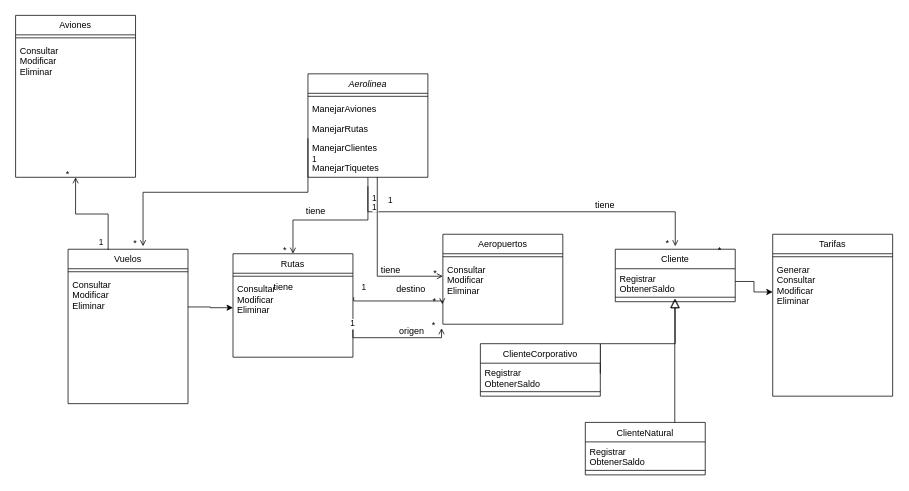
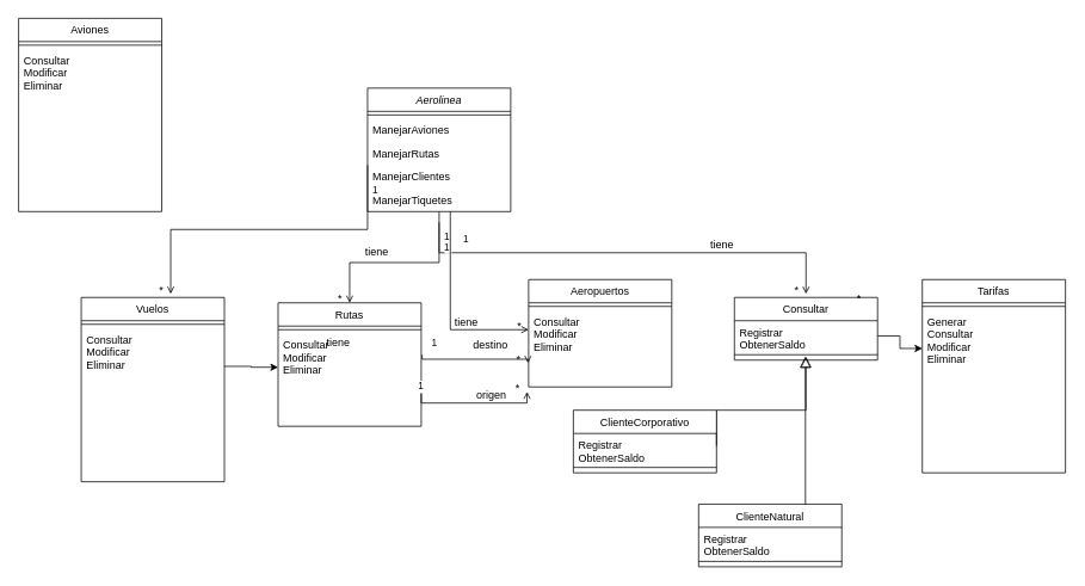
  <mxCell id="0" />
  <mxCell id="1" parent="0" />
  <mxCell id="2" value="Aerolinea" style="swimlane;fontStyle=2;align=center;verticalAlign=top;childLayout=stackLayout;horizontal=1;startSize=26;horizontalStack=0;resizeParent=1;resizeLast=0;collapsible=1;marginBottom=0;rounded=0;shadow=0;strokeWidth=1;" parent="1" vertex="1"><mxGeometry x="410" y="98" width="160" height="138" as="geometry"><mxRectangle x="230" y="140" width="160" height="26" as="alternateBounds" /></mxGeometry></mxCell>
  <mxCell id="3" value="" style="line;html=1;strokeWidth=1;align=left;verticalAlign=middle;spacingTop=-1;spacingLeft=3;spacingRight=3;rotatable=0;labelPosition=right;points=[];portConstraint=eastwest;" parent="2" vertex="1"><mxGeometry y="26" width="160" height="8" as="geometry" /></mxCell>
  <mxCell id="4" value="ManejarAviones" style="text;align=left;verticalAlign=top;spacingLeft=4;spacingRight=4;overflow=hidden;rotatable=0;points=[[0,0.5],[1,0.5]];portConstraint=eastwest;" vertex="1" parent="2"><mxGeometry y="34" width="160" height="26" as="geometry" /></mxCell>
  <mxCell id="5" value="ManejarRutas" style="text;align=left;verticalAlign=top;spacingLeft=4;spacingRight=4;overflow=hidden;rotatable=0;points=[[0,0.5],[1,0.5]];portConstraint=eastwest;" vertex="1" parent="2"><mxGeometry y="60" width="160" height="26" as="geometry" /></mxCell>
  <mxCell id="6" value="ManejarClientes" style="text;align=left;verticalAlign=top;spacingLeft=4;spacingRight=4;overflow=hidden;rotatable=0;points=[[0,0.5],[1,0.5]];portConstraint=eastwest;" vertex="1" parent="2"><mxGeometry y="86" width="160" height="26" as="geometry" /></mxCell>
  <mxCell id="7" value="ManejarTiquetes" style="text;align=left;verticalAlign=top;spacingLeft=4;spacingRight=4;overflow=hidden;rotatable=0;points=[[0,0.5],[1,0.5]];portConstraint=eastwest;" vertex="1" parent="2"><mxGeometry y="112" width="160" height="26" as="geometry" /></mxCell>
  <mxCell id="8" value="Rutas" style="swimlane;fontStyle=0;align=center;verticalAlign=top;childLayout=stackLayout;horizontal=1;startSize=26;horizontalStack=0;resizeParent=1;resizeLast=0;collapsible=1;marginBottom=0;rounded=0;shadow=0;strokeWidth=1;" parent="1" vertex="1"><mxGeometry x="310" y="338" width="160" height="138" as="geometry"><mxRectangle x="130" y="380" width="160" height="26" as="alternateBounds" /></mxGeometry></mxCell>
  <mxCell id="9" value="" style="line;html=1;strokeWidth=1;align=left;verticalAlign=middle;spacingTop=-1;spacingLeft=3;spacingRight=3;rotatable=0;labelPosition=right;points=[];portConstraint=eastwest;" parent="8" vertex="1"><mxGeometry y="26" width="160" height="8" as="geometry" /></mxCell>
  <mxCell id="10" value="Consultar&#10;Modificar&#10;Eliminar" style="text;align=left;verticalAlign=top;spacingLeft=4;spacingRight=4;overflow=hidden;rotatable=0;points=[[0,0.5],[1,0.5]];portConstraint=eastwest;" parent="8" vertex="1"><mxGeometry y="34" width="160" height="76" as="geometry" /></mxCell>
- <mxCell id="11" value="Cliente" style="swimlane;fontStyle=0;align=center;verticalAlign=top;childLayout=stackLayout;horizontal=1;startSize=26;horizontalStack=0;resizeParent=1;resizeLast=0;collapsible=1;marginBottom=0;rounded=0;shadow=0;strokeWidth=1;" parent="1" vertex="1"><mxGeometry x="820" y="332" width="160" height="70" as="geometry"><mxRectangle x="340" y="380" width="170" height="26" as="alternateBounds" /></mxGeometry></mxCell>
+ <mxCell id="11" value="Consultar" style="swimlane;fontStyle=0;align=center;verticalAlign=top;childLayout=stackLayout;horizontal=1;startSize=26;horizontalStack=0;resizeParent=1;resizeLast=0;collapsible=1;marginBottom=0;rounded=0;shadow=0;strokeWidth=1;" parent="1" vertex="1"><mxGeometry x="820" y="332" width="160" height="70" as="geometry"><mxRectangle x="340" y="380" width="170" height="26" as="alternateBounds" /></mxGeometry></mxCell>
  <mxCell id="12" value="Registrar&#10;ObtenerSaldo" style="text;align=left;verticalAlign=top;spacingLeft=4;spacingRight=4;overflow=hidden;rotatable=0;points=[[0,0.5],[1,0.5]];portConstraint=eastwest;" parent="11" vertex="1"><mxGeometry y="26" width="160" height="34" as="geometry" /></mxCell>
  <mxCell id="13" value="" style="line;html=1;strokeWidth=1;align=left;verticalAlign=middle;spacingTop=-1;spacingLeft=3;spacingRight=3;rotatable=0;labelPosition=right;points=[];portConstraint=eastwest;" parent="11" vertex="1"><mxGeometry y="60" width="160" height="8" as="geometry" /></mxCell>
  <mxCell id="14" value="Aviones" style="swimlane;fontStyle=0;align=center;verticalAlign=top;childLayout=stackLayout;horizontal=1;startSize=26;horizontalStack=0;resizeParent=1;resizeLast=0;collapsible=1;marginBottom=0;rounded=0;shadow=0;strokeWidth=1;" parent="1" vertex="1"><mxGeometry x="20" y="20" width="160" height="216" as="geometry"><mxRectangle x="550" y="140" width="160" height="26" as="alternateBounds" /></mxGeometry></mxCell>
  <mxCell id="15" value="" style="line;html=1;strokeWidth=1;align=left;verticalAlign=middle;spacingTop=-1;spacingLeft=3;spacingRight=3;rotatable=0;labelPosition=right;points=[];portConstraint=eastwest;" parent="14" vertex="1"><mxGeometry y="26" width="160" height="8" as="geometry" /></mxCell>
  <mxCell id="16" value="Consultar&#10;Modificar&#10;Eliminar" style="text;align=left;verticalAlign=top;spacingLeft=4;spacingRight=4;overflow=hidden;rotatable=0;points=[[0,0.5],[1,0.5]];portConstraint=eastwest;" parent="14" vertex="1"><mxGeometry y="34" width="160" height="86" as="geometry" /></mxCell>
  <mxCell id="17" value="1" style="endArrow=open;shadow=0;strokeWidth=1;rounded=0;curved=0;endFill=1;edgeStyle=elbowEdgeStyle;elbow=vertical;" edge="1" parent="1" source="7"><mxGeometry x="-0.844" y="9" relative="1" as="geometry"><mxPoint x="580" y="177" as="sourcePoint" /><mxPoint x="900" y="328" as="targetPoint" /><mxPoint as="offset" /></mxGeometry></mxCell>
  <mxCell id="18" value="*" style="resizable=0;align=right;verticalAlign=bottom;labelBackgroundColor=none;fontSize=12;" connectable="0" vertex="1" parent="17"><mxGeometry x="1" relative="1" as="geometry"><mxPoint x="-7" y="4" as="offset" /></mxGeometry></mxCell>
  <mxCell id="19" value="tiene" style="text;html=1;resizable=0;points=[];;align=center;verticalAlign=middle;labelBackgroundColor=none;rounded=0;shadow=0;strokeWidth=1;fontSize=12;" vertex="1" connectable="0" parent="17"><mxGeometry x="0.5" y="49" relative="1" as="geometry"><mxPoint x="-16" y="40" as="offset" /></mxGeometry></mxCell>
  <mxCell id="20" value="" style="endArrow=block;endSize=10;endFill=0;shadow=0;strokeWidth=1;rounded=0;curved=0;edgeStyle=elbowEdgeStyle;elbow=vertical;exitX=0.746;exitY=0.071;exitDx=0;exitDy=0;exitPerimeter=0;" edge="1" parent="1" source="25"><mxGeometry width="160" relative="1" as="geometry"><mxPoint x="899.29" y="554" as="sourcePoint" /><mxPoint x="899.29" y="398" as="targetPoint" /><Array as="points"><mxPoint x="1089.29" y="458" /></Array></mxGeometry></mxCell>
  <mxCell id="21" value="" style="endArrow=block;endSize=10;endFill=0;shadow=0;strokeWidth=1;rounded=0;curved=0;edgeStyle=elbowEdgeStyle;elbow=vertical;" edge="1" parent="1"><mxGeometry width="160" relative="1" as="geometry"><mxPoint x="800" y="498" as="sourcePoint" /><mxPoint x="900" y="398" as="targetPoint" /><Array as="points"><mxPoint x="840" y="458" /></Array></mxGeometry></mxCell>
  <mxCell id="22" value="ClienteCorporativo" style="swimlane;fontStyle=0;align=center;verticalAlign=top;childLayout=stackLayout;horizontal=1;startSize=26;horizontalStack=0;resizeParent=1;resizeLast=0;collapsible=1;marginBottom=0;rounded=0;shadow=0;strokeWidth=1;" vertex="1" parent="1"><mxGeometry x="640" y="458" width="160" height="70" as="geometry"><mxRectangle x="340" y="380" width="170" height="26" as="alternateBounds" /></mxGeometry></mxCell>
  <mxCell id="23" value="Registrar&#10;ObtenerSaldo" style="text;align=left;verticalAlign=top;spacingLeft=4;spacingRight=4;overflow=hidden;rotatable=0;points=[[0,0.5],[1,0.5]];portConstraint=eastwest;" vertex="1" parent="22"><mxGeometry y="26" width="160" height="34" as="geometry" /></mxCell>
  <mxCell id="24" value="" style="line;html=1;strokeWidth=1;align=left;verticalAlign=middle;spacingTop=-1;spacingLeft=3;spacingRight=3;rotatable=0;labelPosition=right;points=[];portConstraint=eastwest;" vertex="1" parent="22"><mxGeometry y="60" width="160" height="8" as="geometry" /></mxCell>
  <mxCell id="25" value="ClienteNatural" style="swimlane;fontStyle=0;align=center;verticalAlign=top;childLayout=stackLayout;horizontal=1;startSize=26;horizontalStack=0;resizeParent=1;resizeLast=0;collapsible=1;marginBottom=0;rounded=0;shadow=0;strokeWidth=1;" vertex="1" parent="1"><mxGeometry x="780" y="563" width="160" height="70" as="geometry"><mxRectangle x="340" y="380" width="170" height="26" as="alternateBounds" /></mxGeometry></mxCell>
  <mxCell id="26" value="Registrar&#10;ObtenerSaldo" style="text;align=left;verticalAlign=top;spacingLeft=4;spacingRight=4;overflow=hidden;rotatable=0;points=[[0,0.5],[1,0.5]];portConstraint=eastwest;" vertex="1" parent="25"><mxGeometry y="26" width="160" height="34" as="geometry" /></mxCell>
  <mxCell id="27" value="" style="line;html=1;strokeWidth=1;align=left;verticalAlign=middle;spacingTop=-1;spacingLeft=3;spacingRight=3;rotatable=0;labelPosition=right;points=[];portConstraint=eastwest;" vertex="1" parent="25"><mxGeometry y="60" width="160" height="8" as="geometry" /></mxCell>
  <mxCell id="28" value="Tarifas" style="swimlane;fontStyle=0;align=center;verticalAlign=top;childLayout=stackLayout;horizontal=1;startSize=26;horizontalStack=0;resizeParent=1;resizeLast=0;collapsible=1;marginBottom=0;rounded=0;shadow=0;strokeWidth=1;" vertex="1" parent="1"><mxGeometry x="1030" y="312" width="160" height="216" as="geometry"><mxRectangle x="550" y="140" width="160" height="26" as="alternateBounds" /></mxGeometry></mxCell>
  <mxCell id="29" value="" style="line;html=1;strokeWidth=1;align=left;verticalAlign=middle;spacingTop=-1;spacingLeft=3;spacingRight=3;rotatable=0;labelPosition=right;points=[];portConstraint=eastwest;" vertex="1" parent="28"><mxGeometry y="26" width="160" height="8" as="geometry" /></mxCell>
  <mxCell id="30" value="Generar&#10;Consultar&#10;Modificar&#10;Eliminar" style="text;align=left;verticalAlign=top;spacingLeft=4;spacingRight=4;overflow=hidden;rotatable=0;points=[[0,0.5],[1,0.5]];portConstraint=eastwest;" vertex="1" parent="28"><mxGeometry y="34" width="160" height="86" as="geometry" /></mxCell>
  <mxCell id="31" value="1" style="endArrow=open;shadow=0;strokeWidth=1;rounded=0;curved=0;endFill=1;edgeStyle=elbowEdgeStyle;elbow=vertical;entryX=0.5;entryY=0;entryDx=0;entryDy=0;" edge="1" parent="1" target="8"><mxGeometry x="-0.844" y="9" relative="1" as="geometry"><mxPoint x="490" y="248" as="sourcePoint" /><mxPoint x="970" y="338" as="targetPoint" /><mxPoint as="offset" /></mxGeometry></mxCell>
  <mxCell id="32" value="*" style="resizable=0;align=right;verticalAlign=bottom;labelBackgroundColor=none;fontSize=12;" connectable="0" vertex="1" parent="31"><mxGeometry x="1" relative="1" as="geometry"><mxPoint x="-7" y="4" as="offset" /></mxGeometry></mxCell>
  <mxCell id="33" value="tiene" style="text;html=1;resizable=0;points=[];;align=center;verticalAlign=middle;labelBackgroundColor=none;rounded=0;shadow=0;strokeWidth=1;fontSize=12;" vertex="1" connectable="0" parent="31"><mxGeometry x="0.5" y="49" relative="1" as="geometry"><mxPoint x="-16" y="40" as="offset" /></mxGeometry></mxCell>
  <mxCell id="34" value="tiene" style="text;html=1;resizable=0;points=[];;align=center;verticalAlign=middle;labelBackgroundColor=none;rounded=0;shadow=0;strokeWidth=1;fontSize=12;" vertex="1" connectable="0" parent="1"><mxGeometry x="600" y="287.998" as="geometry"><mxPoint x="-181" y="-6" as="offset" /></mxGeometry></mxCell>
  <mxCell id="35" value="*" style="resizable=0;align=right;verticalAlign=bottom;labelBackgroundColor=none;fontSize=12;" connectable="0" vertex="1" parent="1"><mxGeometry x="963" y="342.059" as="geometry" /></mxCell>
  <mxCell id="36" value="Aeropuertos" style="swimlane;fontStyle=0;align=center;verticalAlign=top;childLayout=stackLayout;horizontal=1;startSize=26;horizontalStack=0;resizeParent=1;resizeLast=0;collapsible=1;marginBottom=0;rounded=0;shadow=0;strokeWidth=1;" vertex="1" parent="1"><mxGeometry x="590" y="312" width="160" height="120" as="geometry"><mxRectangle x="550" y="140" width="160" height="26" as="alternateBounds" /></mxGeometry></mxCell>
  <mxCell id="37" value="" style="line;html=1;strokeWidth=1;align=left;verticalAlign=middle;spacingTop=-1;spacingLeft=3;spacingRight=3;rotatable=0;labelPosition=right;points=[];portConstraint=eastwest;" vertex="1" parent="36"><mxGeometry y="26" width="160" height="8" as="geometry" /></mxCell>
  <mxCell id="38" value="Consultar&#10;Modificar&#10;Eliminar" style="text;align=left;verticalAlign=top;spacingLeft=4;spacingRight=4;overflow=hidden;rotatable=0;points=[[0,0.5],[1,0.5]];portConstraint=eastwest;" vertex="1" parent="36"><mxGeometry y="34" width="160" height="86" as="geometry" /></mxCell>
  <mxCell id="39" value="1" style="endArrow=open;shadow=0;strokeWidth=1;rounded=0;curved=0;endFill=1;edgeStyle=elbowEdgeStyle;elbow=vertical;exitX=0.578;exitY=0.993;exitDx=0;exitDy=0;exitPerimeter=0;" edge="1" parent="1" source="7" target="38"><mxGeometry x="-0.707" y="18" relative="1" as="geometry"><mxPoint x="500" y="248" as="sourcePoint" /><mxPoint x="570" y="388" as="targetPoint" /><mxPoint y="-1" as="offset" /><Array as="points"><mxPoint x="540" y="368" /></Array></mxGeometry></mxCell>
  <mxCell id="40" value="*" style="resizable=0;align=right;verticalAlign=bottom;labelBackgroundColor=none;fontSize=12;" connectable="0" vertex="1" parent="39"><mxGeometry x="1" relative="1" as="geometry"><mxPoint x="-7" y="4" as="offset" /></mxGeometry></mxCell>
  <mxCell id="41" value="tiene" style="text;html=1;resizable=0;points=[];;align=center;verticalAlign=middle;labelBackgroundColor=none;rounded=0;shadow=0;strokeWidth=1;fontSize=12;" vertex="1" connectable="0" parent="39"><mxGeometry x="0.5" y="49" relative="1" as="geometry"><mxPoint x="-16" y="40" as="offset" /></mxGeometry></mxCell>
  <mxCell id="42" value="Vuelos" style="swimlane;fontStyle=0;align=center;verticalAlign=top;childLayout=stackLayout;horizontal=1;startSize=26;horizontalStack=0;resizeParent=1;resizeLast=0;collapsible=1;marginBottom=0;rounded=0;shadow=0;strokeWidth=1;" vertex="1" parent="1"><mxGeometry x="90" y="332" width="160" height="206" as="geometry"><mxRectangle x="550" y="140" width="160" height="26" as="alternateBounds" /></mxGeometry></mxCell>
  <mxCell id="43" value="" style="line;html=1;strokeWidth=1;align=left;verticalAlign=middle;spacingTop=-1;spacingLeft=3;spacingRight=3;rotatable=0;labelPosition=right;points=[];portConstraint=eastwest;" vertex="1" parent="42"><mxGeometry y="26" width="160" height="8" as="geometry" /></mxCell>
  <mxCell id="44" value="Consultar&#10;Modificar&#10;Eliminar" style="text;align=left;verticalAlign=top;spacingLeft=4;spacingRight=4;overflow=hidden;rotatable=0;points=[[0,0.5],[1,0.5]];portConstraint=eastwest;" vertex="1" parent="42"><mxGeometry y="34" width="160" height="86" as="geometry" /></mxCell>
  <mxCell id="45" value="1" style="endArrow=open;shadow=0;strokeWidth=1;rounded=0;curved=0;endFill=1;edgeStyle=elbowEdgeStyle;elbow=vertical;exitX=1;exitY=0.5;exitDx=0;exitDy=0;" edge="1" parent="1"><mxGeometry x="-0.844" y="9" relative="1" as="geometry"><mxPoint x="410" y="184" as="sourcePoint" /><mxPoint y="328" as="targetPoint" x="190" /><mxPoint as="offset" /></mxGeometry></mxCell>
  <mxCell id="46" value="*" style="resizable=0;align=right;verticalAlign=bottom;labelBackgroundColor=none;fontSize=12;" connectable="0" vertex="1" parent="45"><mxGeometry x="1" relative="1" as="geometry"><mxPoint x="-7" y="4" as="offset" /></mxGeometry></mxCell>
  <mxCell id="47" value="" style="edgeStyle=orthogonalEdgeStyle;rounded=0;orthogonalLoop=1;jettySize=auto;html=1;" edge="1" parent="1" source="44" target="10"><mxGeometry relative="1" as="geometry" /></mxCell>
- <mxCell id="48" value="1" style="endArrow=open;shadow=0;strokeWidth=1;rounded=0;curved=0;endFill=1;edgeStyle=elbowEdgeStyle;elbow=vertical;exitX=0.334;exitY=0.005;exitDx=0;exitDy=0;entryX=0.5;entryY=1;entryDx=0;entryDy=0;exitPerimeter=0;" edge="1" parent="1" source="42" target="14"><mxGeometry x="-0.844" y="9" relative="1" as="geometry"><mxPoint x="420" y="194" as="sourcePoint" /><mxPoint x="200" y="338" as="targetPoint" /><mxPoint as="offset" /></mxGeometry></mxCell>
- <mxCell id="49" value="*" style="resizable=0;align=right;verticalAlign=bottom;labelBackgroundColor=none;fontSize=12;" connectable="0" vertex="1" parent="48"><mxGeometry x="1" relative="1" as="geometry"><mxPoint x="-7" y="4" as="offset" /></mxGeometry></mxCell>
  <mxCell id="50" value="1" style="endArrow=open;shadow=0;strokeWidth=1;rounded=0;curved=0;endFill=1;edgeStyle=elbowEdgeStyle;elbow=vertical;exitX=0.578;exitY=0.993;exitDx=0;exitDy=0;exitPerimeter=0;entryX=-0.011;entryY=0.69;entryDx=0;entryDy=0;entryPerimeter=0;" edge="1" parent="1"><mxGeometry x="-0.707" y="18" relative="1" as="geometry"><mxPoint x="471" y="396" as="sourcePoint" /><mxPoint x="589.24" y="405.34" as="targetPoint" /><mxPoint y="-1" as="offset" /><Array as="points" /></mxGeometry></mxCell>
  <mxCell id="51" value="*" style="resizable=0;align=right;verticalAlign=bottom;labelBackgroundColor=none;fontSize=12;" connectable="0" vertex="1" parent="50"><mxGeometry x="1" relative="1" as="geometry"><mxPoint x="-7" y="4" as="offset" /></mxGeometry></mxCell>
  <mxCell id="52" value="destino&lt;div&gt;&lt;span style=&quot;color: rgba(0, 0, 0, 0); font-family: monospace; font-size: 0px; text-align: start;&quot;&gt;%3CmxGraphModel%3E%3Croot%3E%3CmxCell%20id%3D%220%22%2F%3E%3CmxCell%20id%3D%221%22%20parent%3D%220%22%2F%3E%3CmxCell%20id%3D%222%22%20value%3D%221%22%20style%3D%22endArrow%3Dopen%3Bshadow%3D0%3BstrokeWidth%3D1%3Brounded%3D0%3Bcurved%3D0%3BendFill%3D1%3BedgeStyle%3DelbowEdgeStyle%3Belbow%3Dvertical%3BexitX%3D0.578%3BexitY%3D0.993%3BexitDx%3D0%3BexitDy%3D0%3BexitPerimeter%3D0%3B%22%20edge%3D%221%22%20parent%3D%221%22%3E%3CmxGeometry%20x%3D%22-0.707%22%20y%3D%2218%22%20relative%3D%221%22%20as%3D%22geometry%22%3E%3CmxPoint%20x%3D%22312%22%20y%3D%22258%22%20as%3D%22sourcePoint%22%2F%3E%3CmxPoint%20x%3D%22400%22%20y%3D%22390%22%20as%3D%22targetPoint%22%2F%3E%3CmxPoint%20y%3D%22-1%22%20as%3D%22offset%22%2F%3E%3CArray%20as%3D%22points%22%3E%3CmxPoint%20x%3D%22350%22%20y%3D%22390%22%2F%3E%3C%2FArray%3E%3C%2FmxGeometry%3E%3C%2FmxCell%3E%3CmxCell%20id%3D%223%22%20value%3D%22*%22%20style%3D%22resizable%3D0%3Balign%3Dright%3BverticalAlign%3Dbottom%3BlabelBackgroundColor%3Dnone%3BfontSize%3D12%3B%22%20connectable%3D%220%22%20vertex%3D%221%22%20parent%3D%222%22%3E%3CmxGeometry%20x%3D%221%22%20relative%3D%221%22%20as%3D%22geometry%22%3E%3CmxPoint%20x%3D%22-7%22%20y%3D%224%22%20as%3D%22offset%22%2F%3E%3C%2FmxGeometry%3E%3C%2FmxCell%3E%3CmxCell%20id%3D%224%22%20value%3D%22tiene%22%20style%3D%22text%3Bhtml%3D1%3Bresizable%3D0%3Bpoints%3D%5B%5D%3B%3Balign%3Dcenter%3BverticalAlign%3Dmiddle%3BlabelBackgroundColor%3Dnone%3Brounded%3D0%3Bshadow%3D0%3BstrokeWidth%3D1%3BfontSize%3D12%3B%22%20vertex%3D%221%22%20connectable%3D%220%22%20parent%3D%222%22%3E%3CmxGeometry%20x%3D%220.5%22%20y%3D%2249%22%20relative%3D%221%22%20as%3D%22geometry%22%3E%3CmxPoint%20x%3D%22-16%22%20y%3D%2240%22%20as%3D%22offset%22%2F%3E%3C%2FmxGeometry%3E%3C%2FmxCell%3E%3C%2Froot%3E%3C%2FmxGraphModel%3E&lt;/span&gt;&lt;br&gt;&lt;/div&gt;" style="text;html=1;resizable=0;points=[];;align=center;verticalAlign=middle;labelBackgroundColor=none;rounded=0;shadow=0;strokeWidth=1;fontSize=12;" vertex="1" connectable="0" parent="50"><mxGeometry x="0.5" y="49" relative="1" as="geometry"><mxPoint x="-16" y="40" as="offset" /></mxGeometry></mxCell>
  <mxCell id="53" value="1" style="endArrow=open;shadow=0;strokeWidth=1;rounded=0;curved=0;endFill=1;edgeStyle=elbowEdgeStyle;elbow=vertical;exitX=0.578;exitY=0.993;exitDx=0;exitDy=0;exitPerimeter=0;entryX=-0.011;entryY=0.69;entryDx=0;entryDy=0;entryPerimeter=0;" edge="1" parent="1"><mxGeometry x="-0.707" y="18" relative="1" as="geometry"><mxPoint x="470" y="428" as="sourcePoint" /><mxPoint x="588.24" y="437.34" as="targetPoint" /><mxPoint y="-1" as="offset" /><Array as="points"><mxPoint x="540" y="450" /></Array></mxGeometry></mxCell>
  <mxCell id="54" value="*" style="resizable=0;align=right;verticalAlign=bottom;labelBackgroundColor=none;fontSize=12;" connectable="0" vertex="1" parent="53"><mxGeometry x="1" relative="1" as="geometry"><mxPoint x="-7" y="4" as="offset" /></mxGeometry></mxCell>
  <mxCell id="55" value="origen" style="text;html=1;resizable=0;points=[];;align=center;verticalAlign=middle;labelBackgroundColor=none;rounded=0;shadow=0;strokeWidth=1;fontSize=12;rotation=0;" vertex="1" connectable="0" parent="53"><mxGeometry x="0.5" y="49" relative="1" as="geometry"><mxPoint x="-16" y="40" as="offset" /></mxGeometry></mxCell>
  <mxCell id="56" value="" style="edgeStyle=orthogonalEdgeStyle;rounded=0;orthogonalLoop=1;jettySize=auto;html=1;" edge="1" parent="1" source="12" target="30"><mxGeometry relative="1" as="geometry" /></mxCell>
